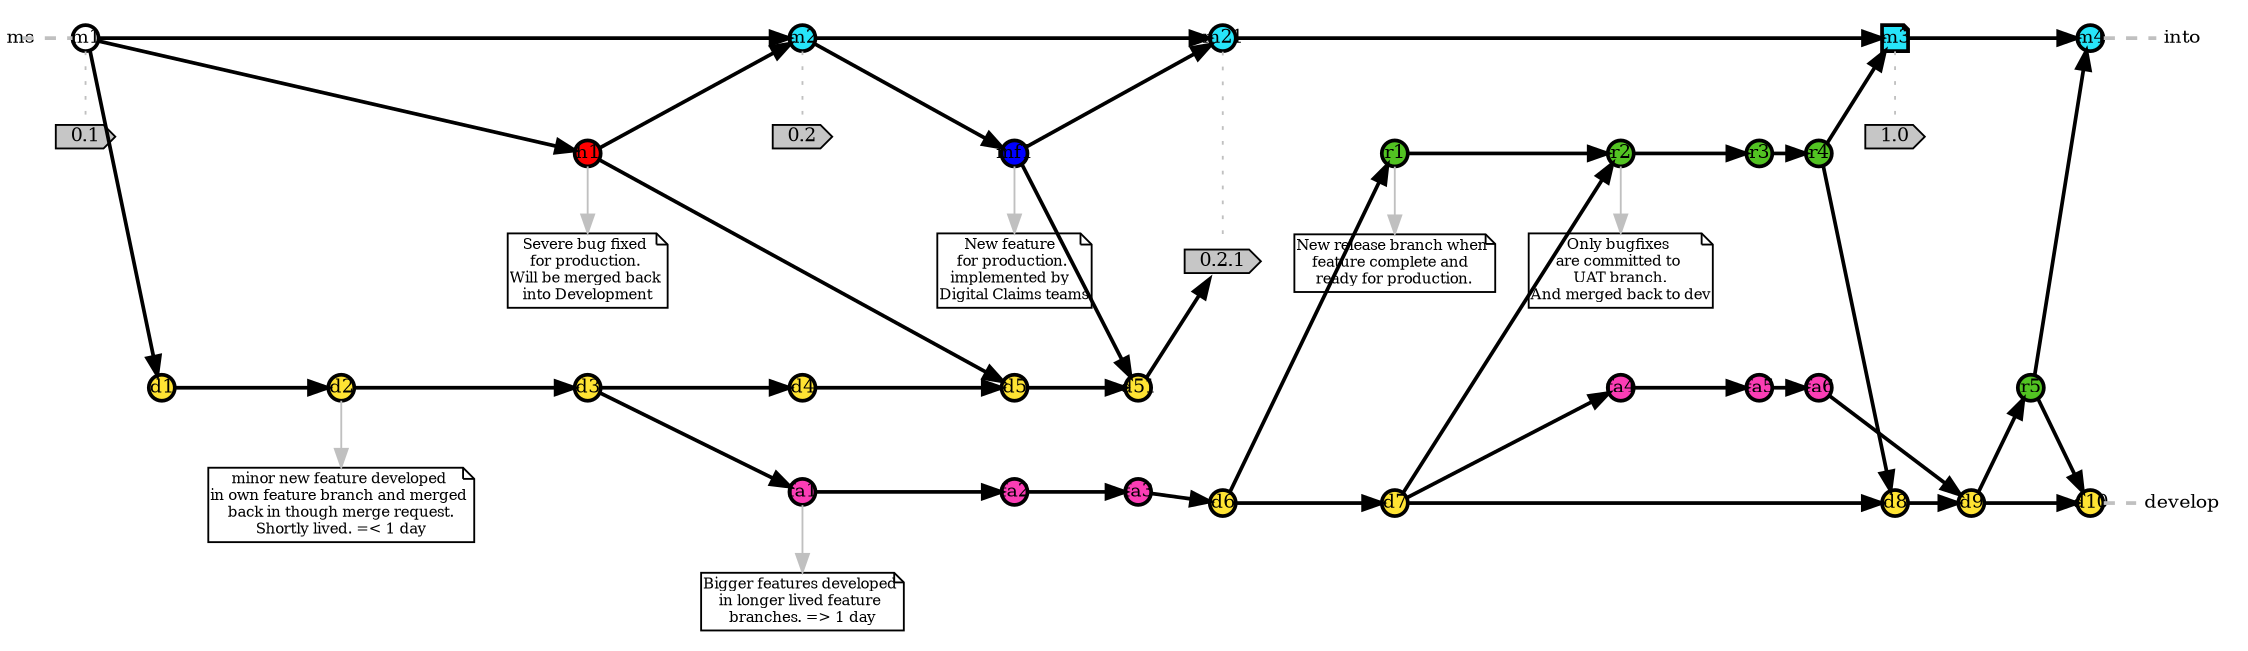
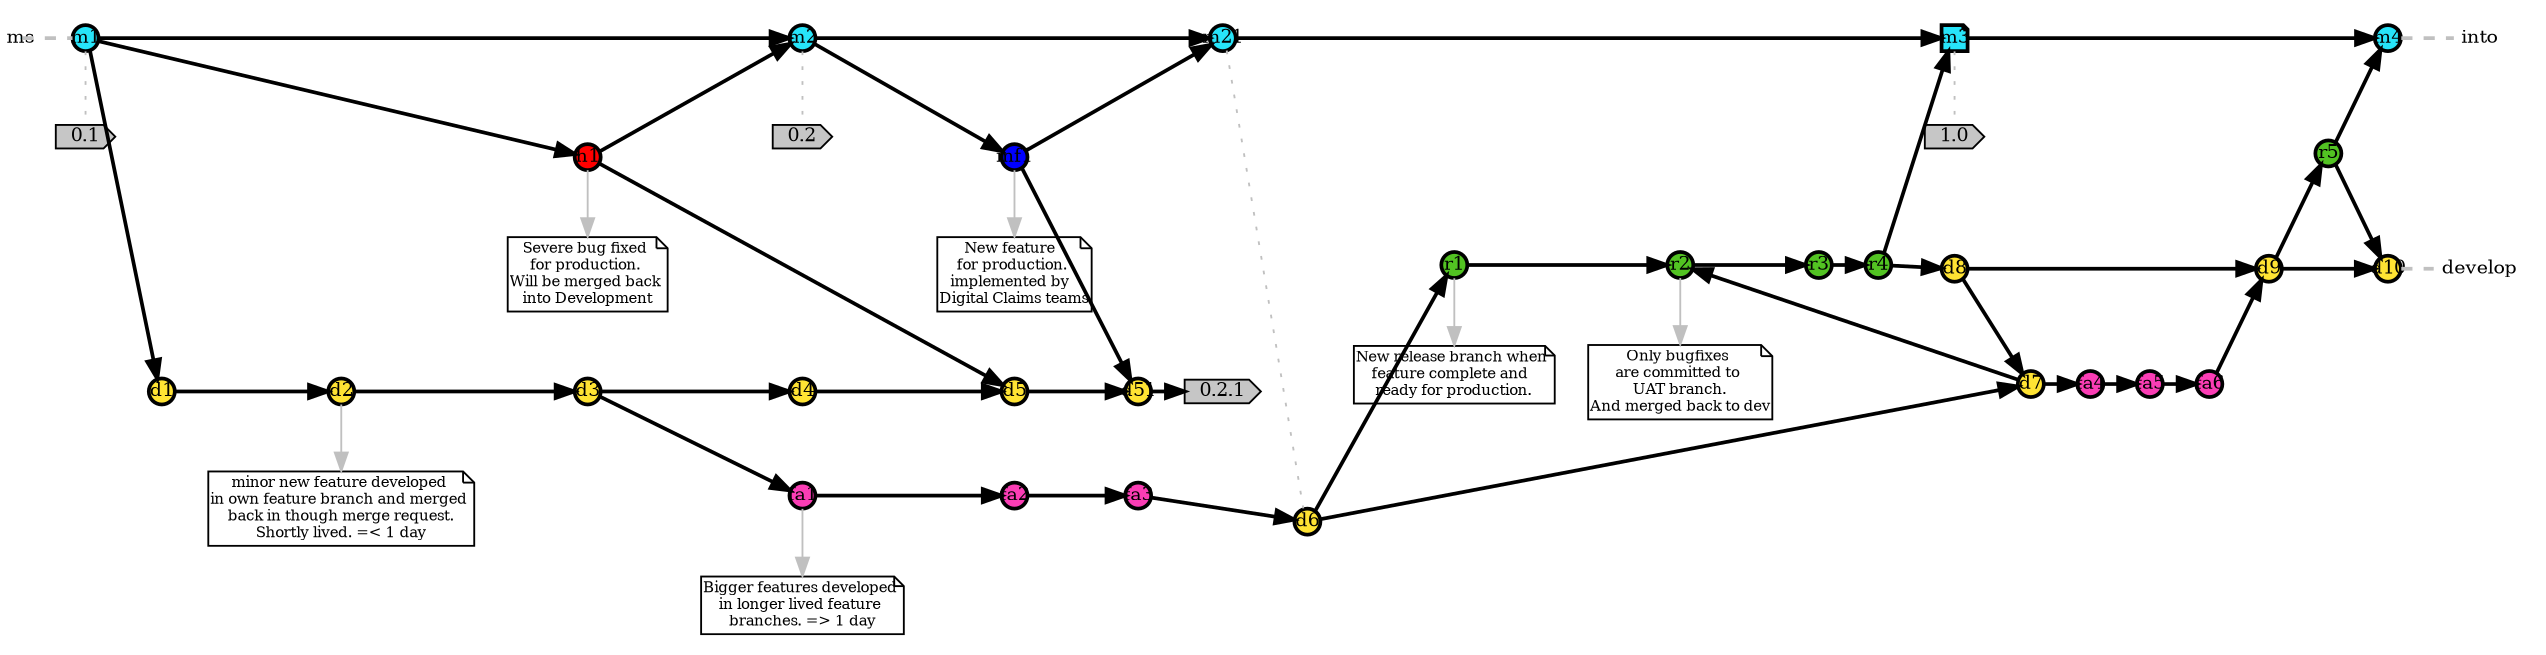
  strict digraph {
    forcelabels=false
    nodesep=0.5
    rankdir=LR
    ranksep=0.25
    splines=line
    node [color=black fillcolor="#FFE333" fixedsize=true font=Consolas fontcolor=black fontsize="10pt" group=develop margin="0.11,0.055" penwidth=2 shape=circle style=filled]
    edge [arrowhead=normal color=black penwidth=2]
    n1 [fillcolor=none fixedsize=false group=master height=0 label=into margin=0.05 penwidth=0 shape=none width=0]
    n2 [fillcolor=none fixedsize=false height=0 label=develop margin=0.05 penwidth=0 shape=none width=0]
    ms [fillcolor="#27E4F9" group=master height=0 penwidth=0 width=0]
    n4 [fillcolor="#C6C6C6" fixedsize=false height=0 label=0.1 penwidth=1 shape=cds width=0 group=""]
-   m1 [fillcolor=white group=master height=0.2 width=0.2]
+   m1 [fillcolor="#27E4F9" group=master height=0.2 width=0.2]
    n6 [fillcolor="#C6C6C6" fixedsize=false height=0 label=0.2 penwidth=1 shape=cds width=0 group=""]
    m2 [fillcolor="#27E4F9" group=master height=0.2 width=0.2]
    n8 [fillcolor="#C6C6C6" fixedsize=false height=0 label="0.2.1" penwidth=1 shape=cds width=0 group=""]
    m21 [fillcolor="#27E4F9" group=master height=0.2 width=0.2]
    n10 [fillcolor="#C6C6C6" fixedsize=false height=0 label=1.0 penwidth=1 shape=cds width=0 group=""]
    m3 [fillcolor="#27E4F9" group=master height=0.2 shape=note width=0.2]
    d2 [height=0.2 width=0.2]
    n13 [fillcolor=white fixedsize=false fontsize="8pt" group="feature 1" height=0.2 label="minor new feature developed \nin own feature branch and merged \nback in though merge request.\nShortly lived. =< 1 day" margin="0.01,0.03" penwidth=1 shape=note width=0.2]
    fa1 [fillcolor="#FB3DB5" group="feature 1" height=0.2 width=0.2]
    n15 [fillcolor=white fixedsize=false fontsize="8pt" group="feature 1" height=0.2 label="Bigger features developed \nin longer lived feature \nbranches. => 1 day" margin="0.01,0.03" penwidth=1 shape=note width=0.2]
    h1 [fillcolor=red group=hotfixes height=0.2 width=0.2]
    n17 [fillcolor=white fixedsize=false fontsize="8pt" group="feature 1" height=0.2 label="Severe bug fixed \nfor production. \nWill be merged back \ninto Development" margin="0.01,0.03" penwidth=1 shape=note width=0.2]
    mf1 [fillcolor=blue group=masterfeatures height=0.2 width=0.2]
    n19 [fillcolor=white fixedsize=false fontsize="8pt" group="feature 1" height=0.2 label="New feature  \nfor production. \nimplemented by  \nDigital Claims teams" margin="0.01,0.03" penwidth=1 shape=note width=0.2]
    r1 [fillcolor="#52C322" group=release height=0.2 width=0.2]
    n21 [fillcolor=white fixedsize=false fontsize="8pt" group="feature 1" height=0.2 label="New release branch when \nfeature complete and  \nready for production." margin="0.01,0.03" penwidth=1 shape=note width=0.2]
    r2 [fillcolor="#52C322" group=release height=0.2 width=0.2]
    n23 [fillcolor=white fixedsize=false fontsize="8pt" group="feature 1" height=0.2 label="Only bugfixes \nare committed to \nUAT branch.\nAnd merged back to dev" margin="0.01,0.03" penwidth=1 shape=note width=0.2]
    fa2 [fillcolor="#FB3DB5" group="feature 1" height=0.2 width=0.2]
    fa3 [fillcolor="#FB3DB5" group="feature 1" height=0.2 width=0.2]
    fa4 [fillcolor="#FB3DB5" group="feature 1" height=0.2 width=0.2]
    fa5 [fillcolor="#FB3DB5" group="feature 1" height=0.2 width=0.2]
    fa6 [fillcolor="#FB3DB5" group="feature 1" height=0.2 width=0.2]
    d1 [height=0.2 width=0.2]
    m4 [fillcolor="#27E4F9" group=master height=0.2 width=0.2]
    d3 [height=0.2 width=0.2]
    d5 [height=0.2 width=0.2]
    d51 [height=0.2 width=0.2]
    r3 [fillcolor="#52C322" group=release height=0.2 width=0.2]
    d6 [height=0.2 width=0.2]
    d9 [height=0.2 width=0.2]
    r4 [fillcolor="#52C322" group=release height=0.2 width=0.2]
    d7 [height=0.2 width=0.2]
    d8 [height=0.2 width=0.2]
    r5 [fillcolor="#52C322" group=release height=0.2 width=0.2]
    d10 [height=0.2 width=0.2]
    d4 [height=0.2 width=0.2]
    subgraph sub_1 {
      rank=sink
      n1
    }
    subgraph sub_2 {
      rank=sink
      n2
    }
    subgraph sub_3 {
      rank=source
      ms
    }
    subgraph sub_4 {
      rank=same
      n4
      m1
    }
    subgraph sub_5 {
      rank=same
      n6
      m2
    }
    subgraph sub_6 {
      rank=same
      n8
      m21
    }
    subgraph sub_7 {
      rank=same
      n10
      m3
    }
    subgraph sub_8 {
      rank=same
      d2
      n13
    }
    subgraph sub_9 {
      rank=same
      fa1
      n15
    }
    subgraph sub_10 {
      rank=same
      h1
      n17
    }
    subgraph sub_11 {
      rank=same
      mf1
      n19
    }
    subgraph sub_12 {
      rank=same
      r1
      n21
    }
    subgraph sub_13 {
      rank=same
      r2
      n23
    }
    subgraph sub_14 {
      fa1
      fa2
      fa3
    }
    subgraph sub_15 {
      fa4
      fa5
      fa6
    }
    ms -> m1 [arrowhead=none color=grey style=dashed]
    m1 -> n4 [arrowhead=none color=grey penwidth=1 style=dotted]
    m1 -> m2
    m1 -> h1
    m1 -> d1
    m2 -> n6 [arrowhead=none color=grey penwidth=1 style=dotted]
    m2 -> m21
    m2 -> mf1
-   m21 -> n8 [arrowhead=none color=grey penwidth=1 style=dotted]
+   m21 -> d6 [arrowhead=none color=grey penwidth=1 style=dotted]
    m21 -> m3
    m3 -> n10 [arrowhead=none color=grey penwidth=1 style=dotted]
    m3 -> m4
    d2 -> n13 [color=grey penwidth=1 style=solid]
    d2 -> d3
    fa1 -> n15 [color=grey penwidth=1 style=solid]
    fa1 -> fa2
    h1 -> m2
    h1 -> n17 [color=grey penwidth=1 style=solid]
    h1 -> d5
    mf1 -> m21
    mf1 -> n19 [color=grey penwidth=1 style=solid]
    mf1 -> d51
    r1 -> n21 [color=grey penwidth=1 style=solid]
    r1 -> r2
    r2 -> n23 [color=grey penwidth=1 style=solid]
    r2 -> r3
    fa2 -> fa3
    fa3 -> d6
    fa4 -> fa5
    fa5 -> fa6
    fa6 -> d9
    d1 -> d2
    m4 -> n1 [arrowhead=none color=grey style=dashed]
    d3 -> fa1
    d3 -> d4
    d5 -> d51
    d51 -> n8
    r3 -> r4
    d6 -> r1
    d6 -> d7
    d9 -> r5
    d9 -> d10
    r4 -> m3
    r4 -> d8
    d7 -> r2
    d7 -> fa4
-   d7 -> d8
+   d8 -> d7
    d8 -> d9
    r5 -> m4
    r5 -> d10
    d10 -> n2 [arrowhead=none color=grey style=dashed]
    d4 -> d5
  }
